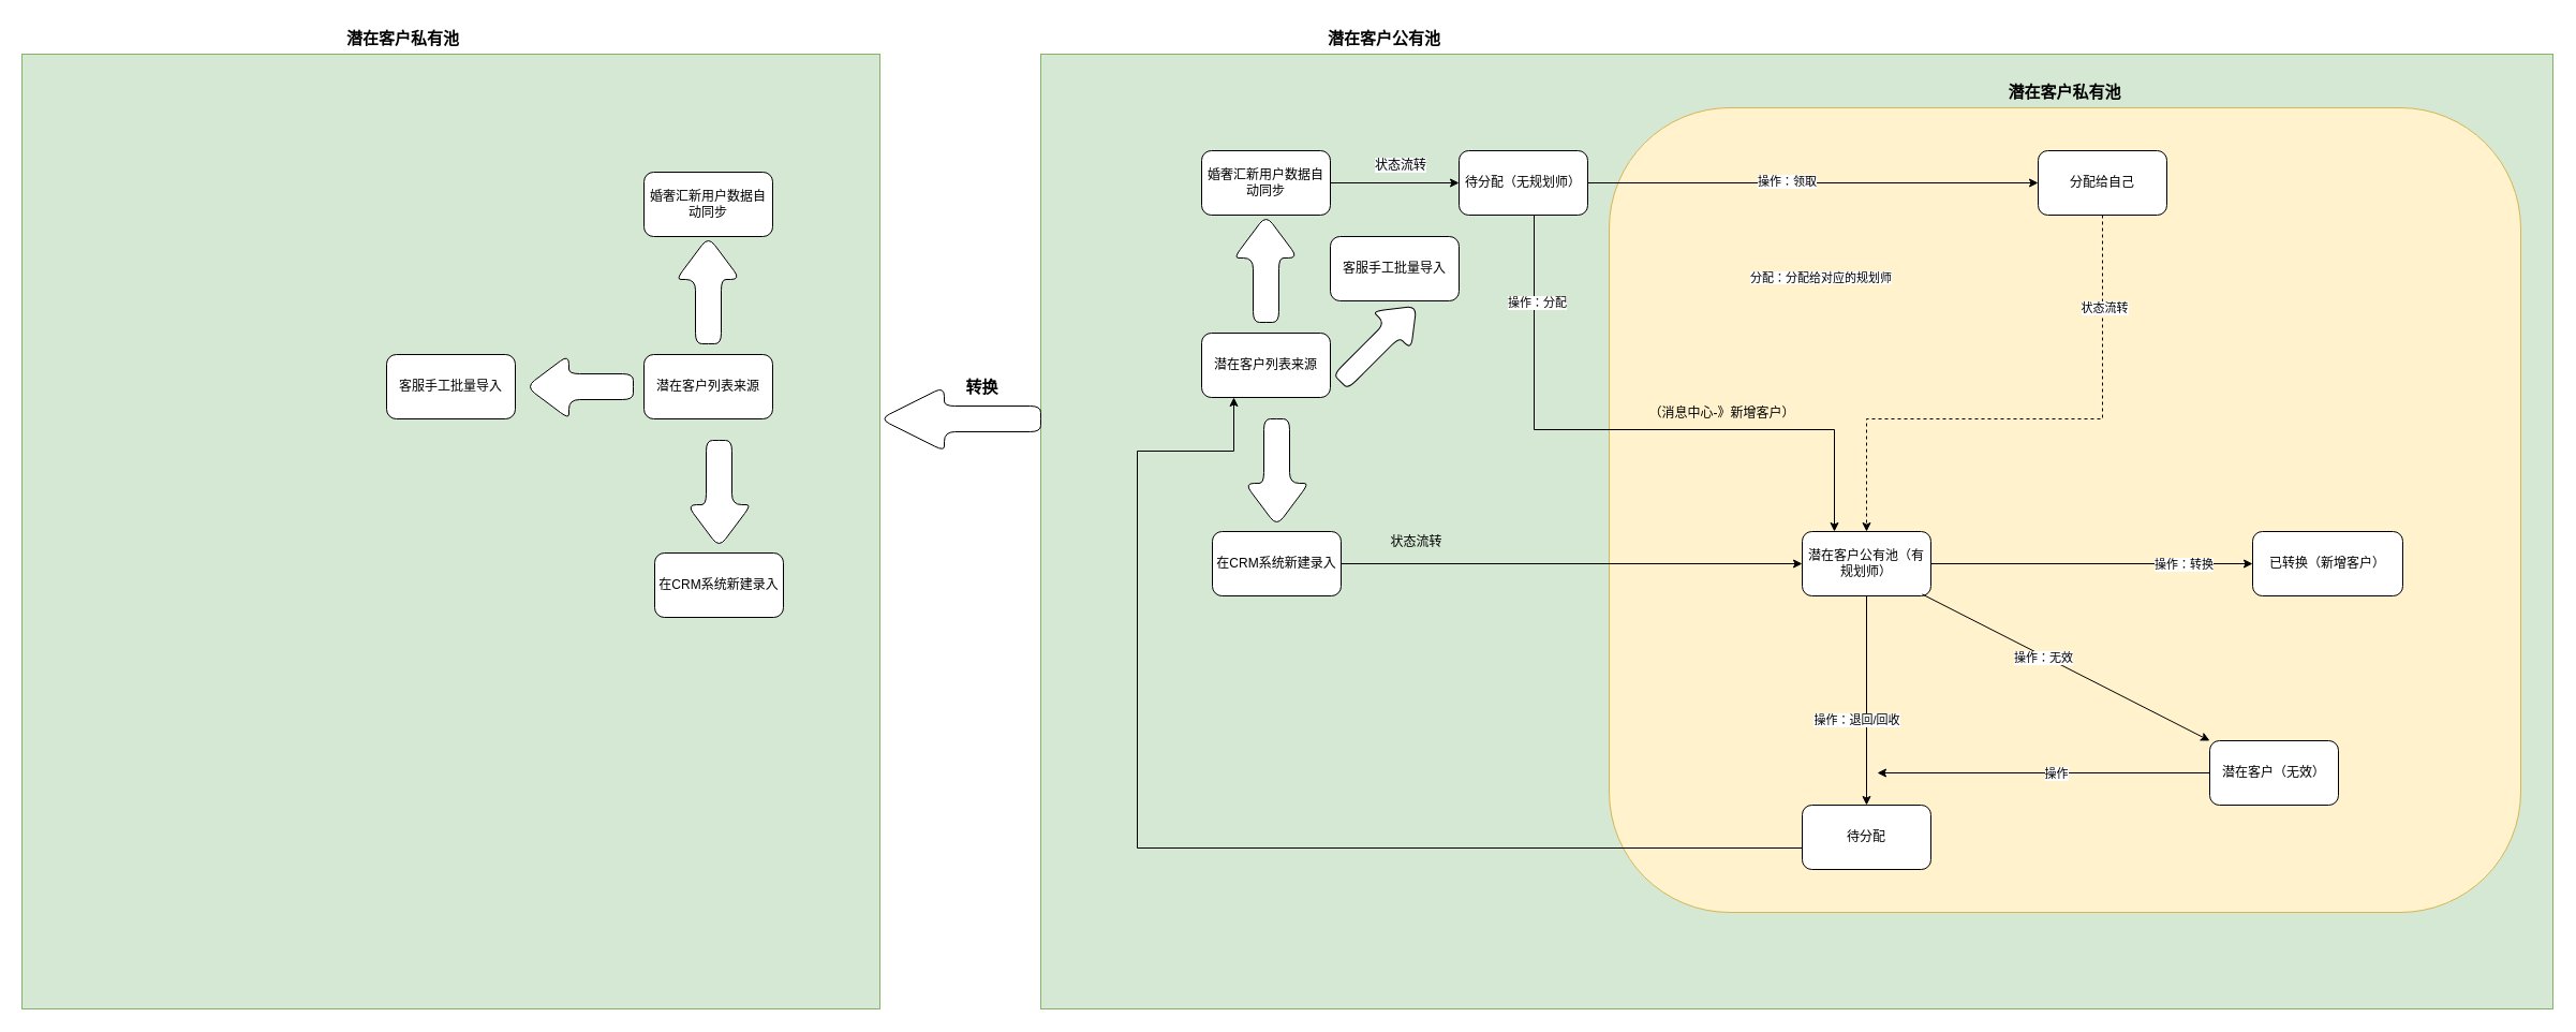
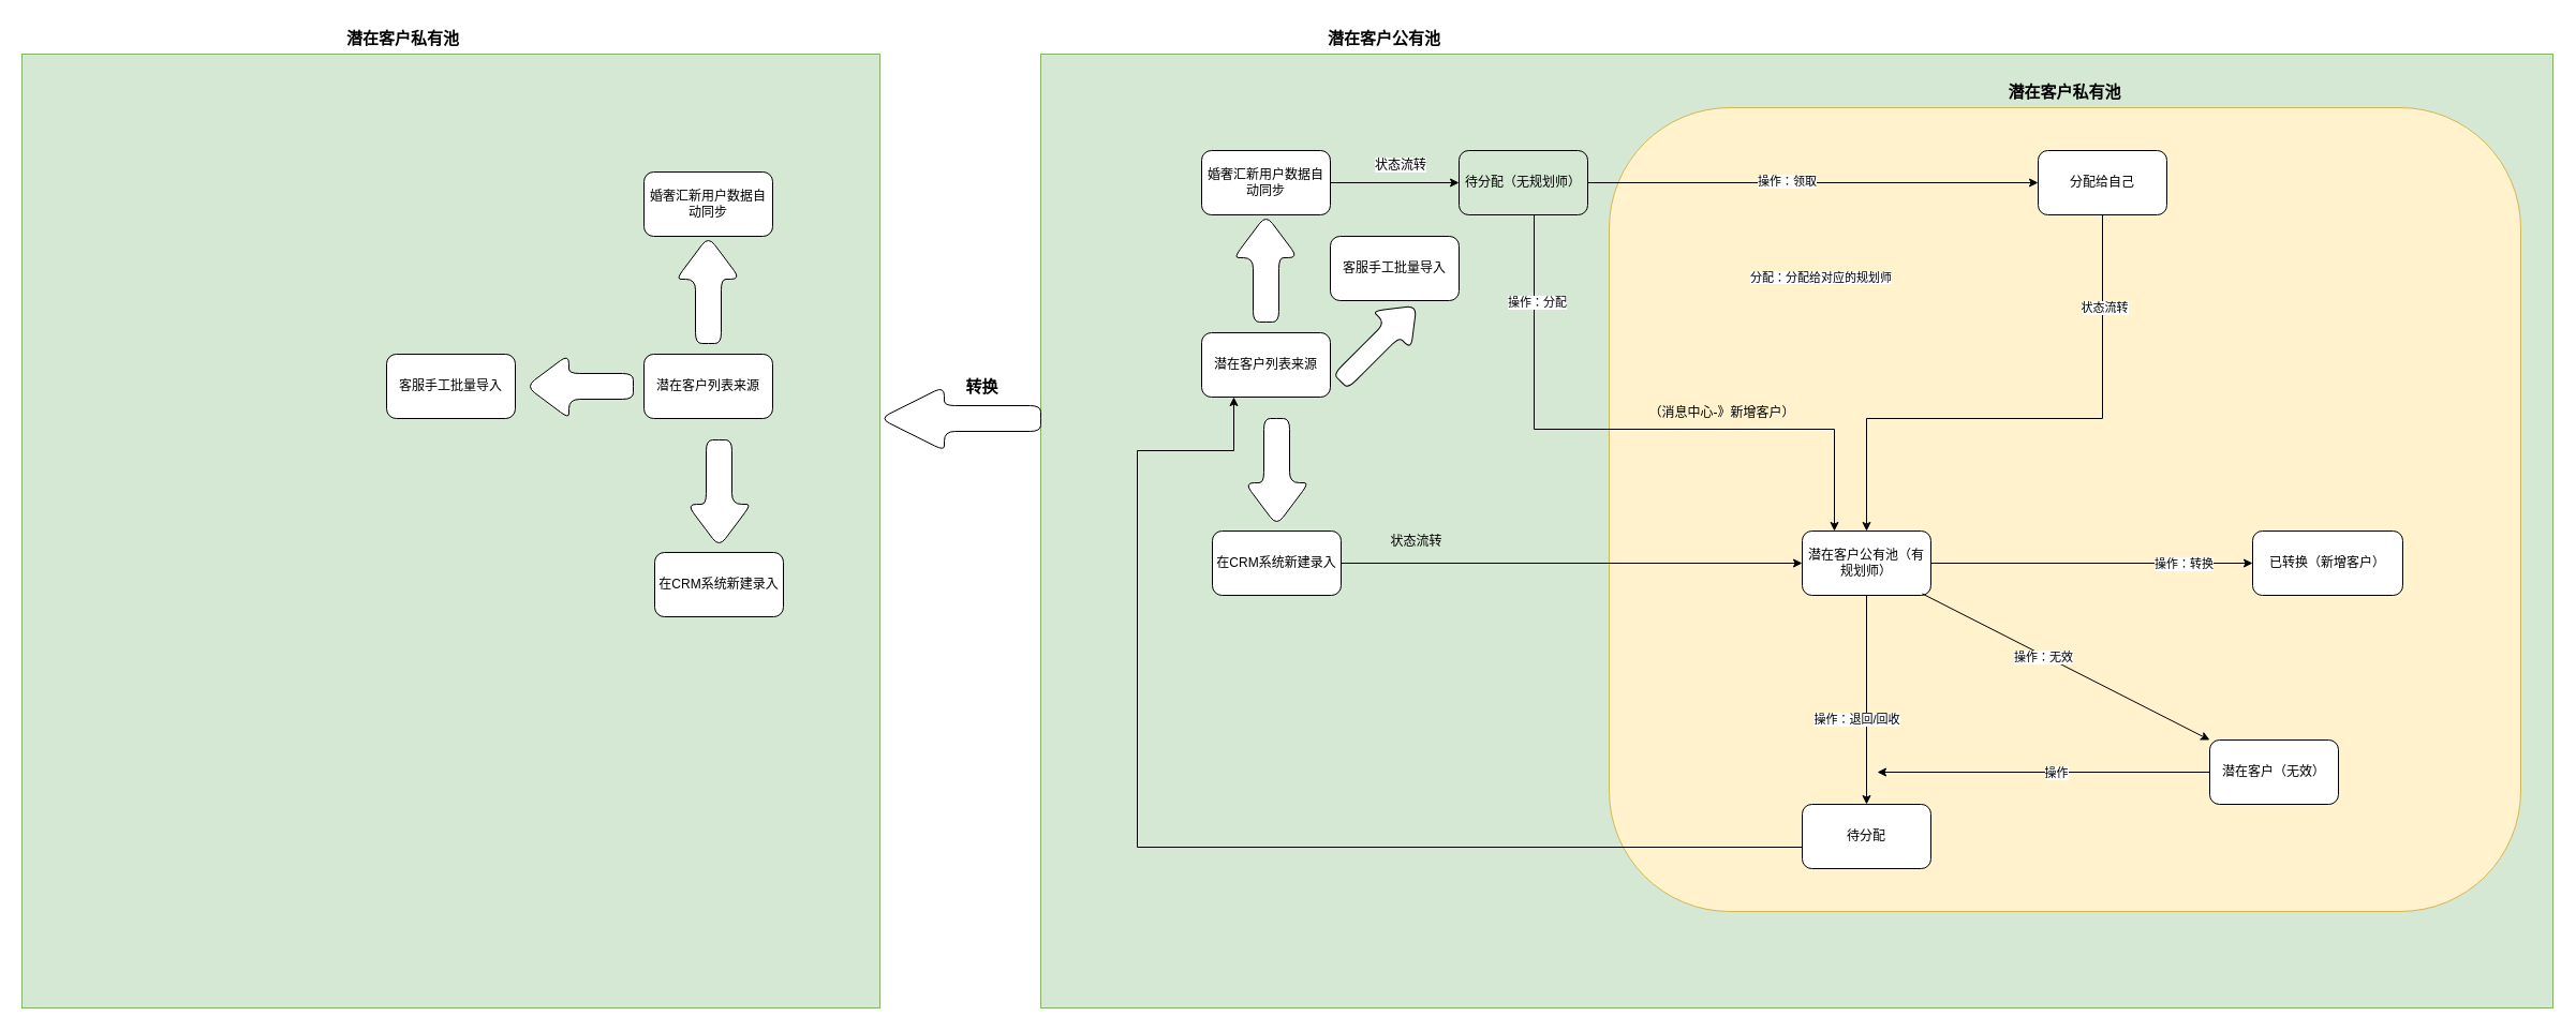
  <mxCell id="0" />
  <mxCell id="1" parent="0" />
  <mxCell id="2" value="" style="rounded=0;whiteSpace=wrap;html=1;fontSize=15;fillColor=#d5e8d4;strokeColor=#82b366;" vertex="1" parent="1"><mxGeometry x="20" y="50" width="800" height="890" as="geometry" /></mxCell>
  <mxCell id="3" value="" style="rounded=0;whiteSpace=wrap;html=1;fillColor=#d5e8d4;strokeColor=#82b366;" parent="1" vertex="1"><mxGeometry x="970" y="50" width="1410" height="890" as="geometry" /></mxCell>
  <mxCell id="4" value="" style="rounded=1;whiteSpace=wrap;html=1;fillColor=#fff2cc;strokeColor=#d6b656;" vertex="1" parent="1"><mxGeometry x="1500" y="100" width="850" height="750" as="geometry" /></mxCell>
  <mxCell id="5" value="潜在客户列表来源" style="rounded=1;whiteSpace=wrap;html=1;" parent="1" vertex="1"><mxGeometry x="1120" y="310" width="120" height="60" as="geometry" /></mxCell>
  <mxCell id="6" value="" style="shape=singleArrow;whiteSpace=wrap;html=1;arrowWidth=0.4;arrowSize=0.4;rounded=1;direction=south;rotation=-180;" parent="1" vertex="1"><mxGeometry x="1150" y="200" width="60" height="100" as="geometry" /></mxCell>
  <mxCell id="7" value="" style="edgeStyle=orthogonalEdgeStyle;rounded=0;orthogonalLoop=1;jettySize=auto;html=1;" parent="1" source="8" target="23" edge="1"><mxGeometry relative="1" as="geometry" /></mxCell>
  <mxCell id="8" value="婚奢汇新用户数据自动同步" style="rounded=1;whiteSpace=wrap;html=1;" parent="1" vertex="1"><mxGeometry x="1120" y="140" width="120" height="60" as="geometry" /></mxCell>
  <mxCell id="9" value="客服手工批量导入" style="whiteSpace=wrap;html=1;rounded=1;" parent="1" vertex="1"><mxGeometry x="1240" y="220" width="120" height="60" as="geometry" /></mxCell>
  <mxCell id="10" value="" style="edgeStyle=orthogonalEdgeStyle;rounded=0;orthogonalLoop=1;jettySize=auto;html=1;" parent="1" source="11" target="17" edge="1"><mxGeometry relative="1" as="geometry" /></mxCell>
  <mxCell id="11" value="在CRM系统新建录入" style="whiteSpace=wrap;html=1;rounded=1;" parent="1" vertex="1"><mxGeometry x="1130" y="495" width="120" height="60" as="geometry" /></mxCell>
  <mxCell id="12" value="" style="shape=singleArrow;whiteSpace=wrap;html=1;arrowWidth=0.4;arrowSize=0.4;rounded=1;direction=south;" parent="1" vertex="1"><mxGeometry x="1160" y="390" width="60" height="100" as="geometry" /></mxCell>
  <mxCell id="13" value="" style="edgeStyle=orthogonalEdgeStyle;rounded=0;orthogonalLoop=1;jettySize=auto;html=1;" parent="1" source="17" target="28" edge="1"><mxGeometry relative="1" as="geometry" /></mxCell>
  <mxCell id="14" value="操作：退回/回收" style="edgeLabel;html=1;align=center;verticalAlign=middle;resizable=0;points=[];" parent="13" vertex="1" connectable="0"><mxGeometry x="-0.1" y="1" relative="1" as="geometry"><mxPoint x="-11" y="27" as="offset" /></mxGeometry></mxCell>
  <mxCell id="15" value="" style="edgeStyle=orthogonalEdgeStyle;rounded=0;orthogonalLoop=1;jettySize=auto;html=1;" parent="1" source="17" target="33" edge="1"><mxGeometry relative="1" as="geometry" /></mxCell>
  <mxCell id="16" value="操作：转换" style="edgeLabel;html=1;align=center;verticalAlign=middle;resizable=0;points=[];" parent="15" vertex="1" connectable="0"><mxGeometry x="-0.496" y="2" relative="1" as="geometry"><mxPoint x="159" y="2" as="offset" /></mxGeometry></mxCell>
  <mxCell id="17" value="潜在客户公有池（有规划师）" style="whiteSpace=wrap;html=1;rounded=1;" parent="1" vertex="1"><mxGeometry x="1680" y="495" width="120" height="60" as="geometry" /></mxCell>
  <mxCell id="18" value="状态流转" style="text;html=1;align=center;verticalAlign=middle;resizable=0;points=[];autosize=1;strokeColor=none;fillColor=none;" parent="1" vertex="1"><mxGeometry x="1285" y="490" width="70" height="30" as="geometry" /></mxCell>
  <mxCell id="19" style="edgeStyle=orthogonalEdgeStyle;rounded=0;orthogonalLoop=1;jettySize=auto;html=1;entryX=0.25;entryY=0;entryDx=0;entryDy=0;" parent="1" source="23" target="17" edge="1"><mxGeometry relative="1" as="geometry"><mxPoint x="1420" y="480" as="targetPoint" /><Array as="points"><mxPoint x="1430" y="400" /><mxPoint x="1710" y="400" /></Array></mxGeometry></mxCell>
  <mxCell id="20" value="操作：分配" style="edgeLabel;html=1;align=center;verticalAlign=middle;resizable=0;points=[];" parent="19" vertex="1" connectable="0"><mxGeometry x="-0.539" y="2" relative="1" as="geometry"><mxPoint y="-52" as="offset" /></mxGeometry></mxCell>
  <mxCell id="21" value="" style="edgeStyle=orthogonalEdgeStyle;rounded=0;orthogonalLoop=1;jettySize=auto;html=1;" parent="1" source="23" target="31" edge="1"><mxGeometry relative="1" as="geometry" /></mxCell>
  <mxCell id="22" value="操作：领取" style="edgeLabel;html=1;align=center;verticalAlign=middle;resizable=0;points=[];" parent="21" vertex="1" connectable="0"><mxGeometry x="-0.117" y="3" relative="1" as="geometry"><mxPoint y="1" as="offset" /></mxGeometry></mxCell>
- <mxCell id="23" value="待分配（无规划师）" style="whiteSpace=wrap;html=1;rounded=1;" parent="1" vertex="1"><mxGeometry x="1360" y="140" width="120" height="60" as="geometry" /></mxCell>
+ <mxCell id="23" value="待分配（无规划师）" style="whiteSpace=wrap;html=1;rounded=1;fillColor=#d5e8d4;" parent="1" vertex="1"><mxGeometry x="1360" y="140" width="120" height="60" as="geometry" /></mxCell>
  <mxCell id="24" value="&lt;meta charset=&quot;utf-8&quot;&gt;&lt;span style=&quot;color: rgb(0, 0, 0); font-family: Helvetica; font-size: 12px; font-style: normal; font-variant-ligatures: normal; font-variant-caps: normal; font-weight: 400; letter-spacing: normal; orphans: 2; text-align: center; text-indent: 0px; text-transform: none; widows: 2; word-spacing: 0px; -webkit-text-stroke-width: 0px; background-color: rgb(248, 249, 250); text-decoration-thickness: initial; text-decoration-style: initial; text-decoration-color: initial; float: none; display: inline !important;&quot;&gt;状态流转&lt;/span&gt;" style="text;whiteSpace=wrap;html=1;" parent="1" vertex="1"><mxGeometry x="1280" y="140" width="80" height="40" as="geometry" /></mxCell>
  <mxCell id="25" value="" style="shape=singleArrow;whiteSpace=wrap;html=1;arrowWidth=0.378;arrowSize=0.323;rounded=1;direction=north;rotation=45;" parent="1" vertex="1"><mxGeometry x="1260" y="270" width="50" height="100" as="geometry" /></mxCell>
  <mxCell id="26" value="（消息中心-》新增客户）" style="text;html=1;align=center;verticalAlign=middle;resizable=0;points=[];autosize=1;strokeColor=none;fillColor=none;" parent="1" vertex="1"><mxGeometry x="1520" y="370" width="170" height="30" as="geometry" /></mxCell>
  <mxCell id="27" style="edgeStyle=orthogonalEdgeStyle;rounded=0;orthogonalLoop=1;jettySize=auto;html=1;entryX=0.25;entryY=1;entryDx=0;entryDy=0;" parent="1" source="28" target="5" edge="1"><mxGeometry relative="1" as="geometry"><mxPoint x="1070" y="440" as="targetPoint" /><Array as="points"><mxPoint x="1060" y="790" /><mxPoint x="1060" y="420" /><mxPoint x="1150" y="420" /></Array></mxGeometry></mxCell>
  <mxCell id="28" value="待分配" style="whiteSpace=wrap;html=1;rounded=1;" parent="1" vertex="1"><mxGeometry x="1680" y="750" width="120" height="60" as="geometry" /></mxCell>
- <mxCell id="29" style="edgeStyle=orthogonalEdgeStyle;rounded=0;orthogonalLoop=1;jettySize=auto;html=1;entryX=0.5;entryY=0;entryDx=0;entryDy=0;dashed=1;" parent="1" source="31" target="17" edge="1"><mxGeometry relative="1" as="geometry"><Array as="points"><mxPoint x="1960" y="390" /><mxPoint x="1740" y="390" /></Array></mxGeometry></mxCell>
+ <mxCell id="29" style="edgeStyle=orthogonalEdgeStyle;rounded=0;orthogonalLoop=1;jettySize=auto;html=1;entryX=0.5;entryY=0;entryDx=0;entryDy=0;" parent="1" source="31" target="17" edge="1"><mxGeometry relative="1" as="geometry"><Array as="points"><mxPoint x="1960" y="390" /><mxPoint x="1740" y="390" /></Array></mxGeometry></mxCell>
  <mxCell id="30" value="状态流转" style="edgeLabel;html=1;align=center;verticalAlign=middle;resizable=0;points=[];" parent="29" vertex="1" connectable="0"><mxGeometry x="-0.666" y="1" relative="1" as="geometry"><mxPoint as="offset" /></mxGeometry></mxCell>
  <mxCell id="31" value="分配给自己" style="whiteSpace=wrap;html=1;rounded=1;" parent="1" vertex="1"><mxGeometry x="1900" y="140" width="120" height="60" as="geometry" /></mxCell>
  <mxCell id="32" value="&lt;span style=&quot;color: rgb(0, 0, 0); font-family: Helvetica; font-size: 11px; font-style: normal; font-variant-ligatures: normal; font-variant-caps: normal; font-weight: 400; letter-spacing: normal; orphans: 2; text-align: center; text-indent: 0px; text-transform: none; widows: 2; word-spacing: 0px; -webkit-text-stroke-width: 0px; background-color: rgb(255, 255, 255); text-decoration-thickness: initial; text-decoration-style: initial; text-decoration-color: initial; float: none; display: inline !important;&quot;&gt;分配：分配给对应的规划师&lt;/span&gt;" style="text;whiteSpace=wrap;html=1;" parent="1" vertex="1"><mxGeometry x="1630" y="245" width="150" height="40" as="geometry" /></mxCell>
  <mxCell id="33" value="已转换（新增客户）" style="whiteSpace=wrap;html=1;rounded=1;" parent="1" vertex="1"><mxGeometry x="2100" y="495" width="140" height="60" as="geometry" /></mxCell>
  <mxCell id="34" value="" style="endArrow=classic;html=1;rounded=0;exitX=0.933;exitY=0.975;exitDx=0;exitDy=0;exitPerimeter=0;entryX=0;entryY=0;entryDx=0;entryDy=0;" parent="1" source="17" target="38" edge="1"><mxGeometry width="50" height="50" relative="1" as="geometry"><mxPoint x="1660" y="650" as="sourcePoint" /><mxPoint x="1670" y="630" as="targetPoint" /></mxGeometry></mxCell>
  <mxCell id="35" value="操作：无效" style="edgeLabel;html=1;align=center;verticalAlign=middle;resizable=0;points=[];" parent="34" vertex="1" connectable="0"><mxGeometry x="-0.158" y="-1" relative="1" as="geometry"><mxPoint as="offset" /></mxGeometry></mxCell>
  <mxCell id="36" style="edgeStyle=orthogonalEdgeStyle;rounded=0;orthogonalLoop=1;jettySize=auto;html=1;" parent="1" source="38" edge="1"><mxGeometry relative="1" as="geometry"><mxPoint x="1750" y="720" as="targetPoint" /></mxGeometry></mxCell>
  <mxCell id="37" value="操作" style="edgeLabel;html=1;align=center;verticalAlign=middle;resizable=0;points=[];" parent="36" vertex="1" connectable="0"><mxGeometry x="-0.074" relative="1" as="geometry"><mxPoint as="offset" /></mxGeometry></mxCell>
  <mxCell id="38" value="潜在客户（无效）" style="rounded=1;whiteSpace=wrap;html=1;" parent="1" vertex="1"><mxGeometry x="2060" y="690" width="120" height="60" as="geometry" /></mxCell>
  <mxCell id="39" value="潜在客户列表来源" style="rounded=1;whiteSpace=wrap;html=1;" parent="1" vertex="1"><mxGeometry x="600" y="330" width="120" height="60" as="geometry" /></mxCell>
  <mxCell id="40" value="" style="shape=singleArrow;whiteSpace=wrap;html=1;arrowWidth=0.4;arrowSize=0.4;rounded=1;direction=south;rotation=-180;" parent="1" vertex="1"><mxGeometry x="630" y="220" width="60" height="100" as="geometry" /></mxCell>
  <mxCell id="41" value="婚奢汇新用户数据自动同步" style="rounded=1;whiteSpace=wrap;html=1;" parent="1" vertex="1"><mxGeometry x="600" y="160" width="120" height="60" as="geometry" /></mxCell>
  <mxCell id="42" value="客服手工批量导入" style="whiteSpace=wrap;html=1;rounded=1;" parent="1" vertex="1"><mxGeometry x="360" y="330" width="120" height="60" as="geometry" /></mxCell>
  <mxCell id="43" value="在CRM系统新建录入" style="whiteSpace=wrap;html=1;rounded=1;" parent="1" vertex="1"><mxGeometry x="610" y="515" width="120" height="60" as="geometry" /></mxCell>
  <mxCell id="44" value="" style="shape=singleArrow;whiteSpace=wrap;html=1;arrowWidth=0.4;arrowSize=0.4;rounded=1;direction=south;" parent="1" vertex="1"><mxGeometry x="640" y="410" width="60" height="100" as="geometry" /></mxCell>
  <mxCell id="45" value="" style="shape=singleArrow;whiteSpace=wrap;html=1;arrowWidth=0.4;arrowSize=0.4;rounded=1;direction=west;" parent="1" vertex="1"><mxGeometry x="490" y="330" width="100" height="60" as="geometry" /></mxCell>
  <mxCell id="46" value="&lt;b&gt;&lt;font style=&quot;font-size: 15px;&quot;&gt;潜在客户公有池&lt;/font&gt;&lt;/b&gt;" style="text;html=1;align=center;verticalAlign=middle;resizable=0;points=[];autosize=1;strokeColor=none;fillColor=none;" parent="1" vertex="1"><mxGeometry x="1225" y="20" width="130" height="30" as="geometry" /></mxCell>
  <mxCell id="47" value="&lt;b style=&quot;font-size: 12px;&quot;&gt;&lt;font style=&quot;font-size: 15px;&quot;&gt;潜在客户私有池&lt;/font&gt;&lt;/b&gt;" style="text;html=1;strokeColor=none;fillColor=none;align=center;verticalAlign=middle;whiteSpace=wrap;rounded=0;fontSize=15;" vertex="1" parent="1"><mxGeometry x="1850" y="70" width="150" height="30" as="geometry" /></mxCell>
  <mxCell id="48" value="&lt;b style=&quot;font-size: 12px;&quot;&gt;&lt;font style=&quot;font-size: 15px;&quot;&gt;潜在客户私有池&lt;/font&gt;&lt;/b&gt;" style="text;html=1;align=center;verticalAlign=middle;resizable=0;points=[];autosize=1;strokeColor=none;fillColor=none;fontSize=15;" vertex="1" parent="1"><mxGeometry x="310" y="20" width="130" height="30" as="geometry" /></mxCell>
  <mxCell id="49" value="" style="shape=singleArrow;whiteSpace=wrap;html=1;arrowWidth=0.4;arrowSize=0.4;rounded=1;direction=west;" vertex="1" parent="1"><mxGeometry x="820" y="360" width="150" height="60" as="geometry" /></mxCell>
  <mxCell id="50" value="&lt;b&gt;转换&lt;/b&gt;" style="text;html=1;align=center;verticalAlign=middle;resizable=0;points=[];autosize=1;strokeColor=none;fillColor=none;fontSize=15;" vertex="1" parent="1"><mxGeometry x="890" y="345" width="50" height="30" as="geometry" /></mxCell>
